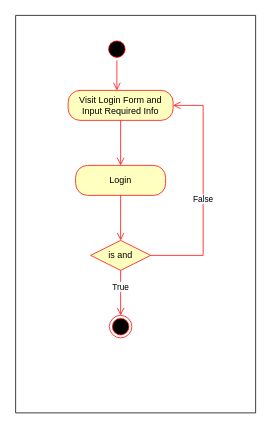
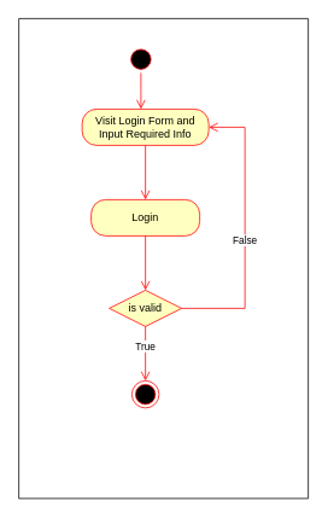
  <mxCell id="0" />
  <mxCell id="1" parent="0" />
  <mxCell id="2" value="" style="ellipse;html=1;shape=startState;fillColor=#000000;strokeColor=#ff0000;" parent="1" vertex="1"><mxGeometry x="140" y="50" width="30" height="30" as="geometry" /></mxCell>
  <mxCell id="3" value="" style="edgeStyle=orthogonalEdgeStyle;html=1;verticalAlign=bottom;endArrow=open;endSize=8;strokeColor=#ff0000;rounded=0;" parent="1" source="2" edge="1"><mxGeometry relative="1" as="geometry"><mxPoint x="155" y="120" as="targetPoint" /></mxGeometry></mxCell>
  <mxCell id="4" value="Visit Login Form and Input Required Info" style="rounded=1;whiteSpace=wrap;html=1;arcSize=40;fontColor=#000000;fillColor=#ffffc0;strokeColor=#ff0000;" parent="1" vertex="1"><mxGeometry x="90" y="120" width="140" height="40" as="geometry" /></mxCell>
  <mxCell id="5" value="" style="edgeStyle=orthogonalEdgeStyle;html=1;verticalAlign=bottom;endArrow=open;endSize=8;strokeColor=#ff0000;rounded=0;" parent="1" source="4" edge="1"><mxGeometry relative="1" as="geometry"><mxPoint x="160" y="220" as="targetPoint" /></mxGeometry></mxCell>
  <mxCell id="6" value="Login" style="rounded=1;whiteSpace=wrap;html=1;arcSize=40;fontColor=#000000;fillColor=#ffffc0;strokeColor=#ff0000;" parent="1" vertex="1"><mxGeometry x="100" y="220" width="120" height="40" as="geometry" /></mxCell>
  <mxCell id="7" value="" style="edgeStyle=orthogonalEdgeStyle;html=1;verticalAlign=bottom;endArrow=open;endSize=8;strokeColor=#ff0000;rounded=0;" parent="1" source="6" edge="1"><mxGeometry relative="1" as="geometry"><mxPoint x="160" y="320" as="targetPoint" /></mxGeometry></mxCell>
- <mxCell id="8" value="is and" style="rhombus;whiteSpace=wrap;html=1;fontColor=#000000;fillColor=#ffffc0;strokeColor=#ff0000;" parent="1" vertex="1"><mxGeometry x="120" y="320" width="80" height="40" as="geometry" /></mxCell>
+ <mxCell id="8" value="is valid" style="rhombus;whiteSpace=wrap;html=1;fontColor=#000000;fillColor=#ffffc0;strokeColor=#ff0000;" parent="1" vertex="1"><mxGeometry x="120" y="320" width="80" height="40" as="geometry" /></mxCell>
  <mxCell id="9" value="" style="edgeStyle=orthogonalEdgeStyle;html=1;align=left;verticalAlign=bottom;endArrow=open;endSize=8;strokeColor=#ff0000;rounded=0;entryX=1;entryY=0.5;entryDx=0;entryDy=0;exitX=1;exitY=0.5;exitDx=0;exitDy=0;" parent="1" source="8" target="4" edge="1"><mxGeometry x="-1" relative="1" as="geometry"><mxPoint x="300" y="340" as="targetPoint" /><Array as="points"><mxPoint x="270" y="340" /><mxPoint x="270" y="140" /></Array></mxGeometry></mxCell>
  <mxCell id="10" value="False" style="edgeLabel;html=1;align=center;verticalAlign=middle;resizable=0;points=[];" parent="9" vertex="1" connectable="0"><mxGeometry x="-0.06" y="1" relative="1" as="geometry"><mxPoint as="offset" /></mxGeometry></mxCell>
  <mxCell id="11" value="" style="edgeStyle=orthogonalEdgeStyle;html=1;align=left;verticalAlign=top;endArrow=open;endSize=8;strokeColor=#ff0000;rounded=0;" parent="1" source="8" edge="1"><mxGeometry x="-1" relative="1" as="geometry"><mxPoint x="160" y="420" as="targetPoint" /></mxGeometry></mxCell>
  <mxCell id="12" value="True" style="edgeLabel;html=1;align=center;verticalAlign=middle;resizable=0;points=[];" parent="11" vertex="1" connectable="0"><mxGeometry x="-0.319" y="-1" relative="1" as="geometry"><mxPoint as="offset" /></mxGeometry></mxCell>
  <mxCell id="13" value="" style="ellipse;html=1;shape=endState;fillColor=#000000;strokeColor=#ff0000;" parent="1" vertex="1"><mxGeometry x="145" y="420" width="30" height="30" as="geometry" /></mxCell>
  <mxCell id="14" value="" style="swimlane;startSize=0;" parent="1" vertex="1"><mxGeometry x="20" y="20" width="320" height="530" as="geometry" /></mxCell>
